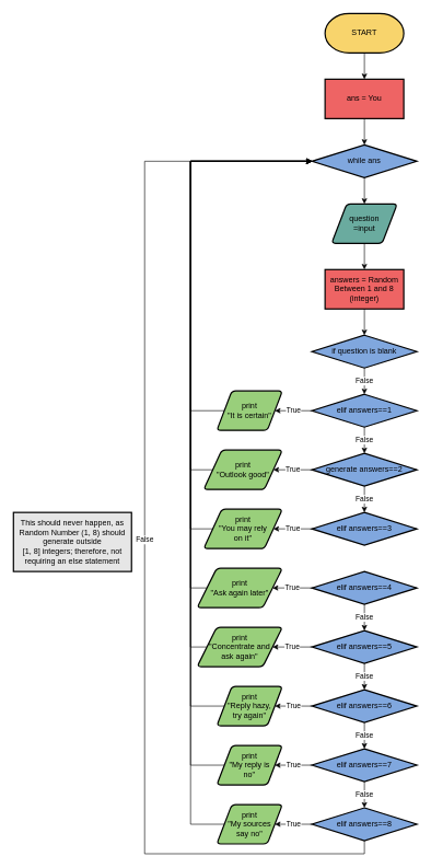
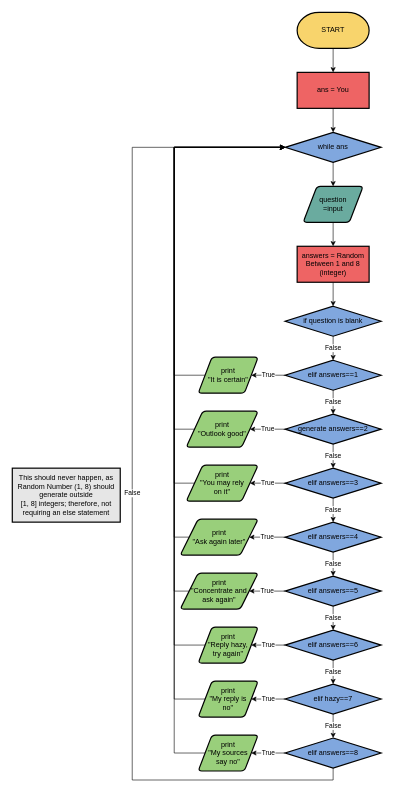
  <mxCell id="0" />
  <mxCell id="1" parent="0" />
  <mxCell id="2" style="edgeStyle=orthogonalEdgeStyle;rounded=0;orthogonalLoop=1;jettySize=auto;html=1;exitX=0.5;exitY=1;exitDx=0;exitDy=0;exitPerimeter=0;entryX=0.5;entryY=0;entryDx=0;entryDy=0;" edge="1" parent="1" source="3" target="13"><mxGeometry relative="1" as="geometry" /></mxCell>
  <mxCell id="3" value="START" style="strokeWidth=2;html=1;shape=mxgraph.flowchart.terminator;whiteSpace=wrap;fillColor=#F8d46c;strokeColor=#000000;gradientColor=none;" parent="1" vertex="1"><mxGeometry x="495" y="20" width="120" height="60" as="geometry" /></mxCell>
  <mxCell id="4" style="edgeStyle=orthogonalEdgeStyle;rounded=0;orthogonalLoop=1;jettySize=auto;html=1;exitX=0.5;exitY=1;exitDx=0;exitDy=0;entryX=0.5;entryY=0;entryDx=0;entryDy=0;" edge="1" parent="1" source="5" target="11"><mxGeometry relative="1" as="geometry" /></mxCell>
  <mxCell id="5" value="question&lt;br&gt;=input" style="shape=parallelogram;html=1;strokeWidth=2;perimeter=parallelogramPerimeter;whiteSpace=wrap;rounded=1;arcSize=12;size=0.23;fillColor=#6aab9f;" parent="1" vertex="1"><mxGeometry x="505" y="310" width="100" height="60" as="geometry" /></mxCell>
  <mxCell id="6" style="edgeStyle=orthogonalEdgeStyle;rounded=0;orthogonalLoop=1;jettySize=auto;html=1;exitX=0.5;exitY=1;exitDx=0;exitDy=0;exitPerimeter=0;entryX=0.5;entryY=0;entryDx=0;entryDy=0;" edge="1" parent="1" source="7" target="5"><mxGeometry relative="1" as="geometry" /></mxCell>
  <mxCell id="7" value="while ans" style="strokeWidth=2;html=1;shape=mxgraph.flowchart.decision;whiteSpace=wrap;fillColor=#80a7de;" parent="1" vertex="1"><mxGeometry x="475" y="220" width="160" height="50" as="geometry" /></mxCell>
  <mxCell id="8" style="edgeStyle=orthogonalEdgeStyle;rounded=0;orthogonalLoop=1;jettySize=auto;html=1;exitX=0;exitY=0.5;exitDx=0;exitDy=0;entryX=0;entryY=0.5;entryDx=0;entryDy=0;entryPerimeter=0;" edge="1" parent="1" source="9" target="7"><mxGeometry relative="1" as="geometry"><Array as="points"><mxPoint x="290" y="625" /><mxPoint x="290" y="245" /></Array></mxGeometry></mxCell>
  <mxCell id="9" value="print&lt;br&gt;&quot;It is certain&quot;" style="shape=parallelogram;html=1;strokeWidth=2;perimeter=parallelogramPerimeter;whiteSpace=wrap;rounded=1;arcSize=12;size=0.23;fillColor=#99cf7b;" parent="1" vertex="1"><mxGeometry x="330" y="595" width="100" height="60" as="geometry" /></mxCell>
  <mxCell id="10" style="edgeStyle=orthogonalEdgeStyle;rounded=0;orthogonalLoop=1;jettySize=auto;html=1;exitX=0.5;exitY=1;exitDx=0;exitDy=0;entryX=0.5;entryY=0;entryDx=0;entryDy=0;entryPerimeter=0;" edge="1" parent="1" source="11" target="18"><mxGeometry relative="1" as="geometry" /></mxCell>
  <mxCell id="11" value="answers = Random&lt;br&gt;Between 1 and 8&lt;br&gt;(integer)" style="rounded=0;whiteSpace=wrap;html=1;strokeColor=#000000;fillColor=#ee6464;gradientColor=none;strokeWidth=2;" parent="1" vertex="1"><mxGeometry x="495" y="410" width="120" height="60" as="geometry" /></mxCell>
  <mxCell id="12" style="edgeStyle=orthogonalEdgeStyle;rounded=0;orthogonalLoop=1;jettySize=auto;html=1;exitX=0.5;exitY=1;exitDx=0;exitDy=0;entryX=0.5;entryY=0;entryDx=0;entryDy=0;entryPerimeter=0;" edge="1" parent="1" source="13" target="7"><mxGeometry relative="1" as="geometry" /></mxCell>
  <mxCell id="13" value="ans = You" style="rounded=0;whiteSpace=wrap;html=1;strokeColor=#000000;fillColor=#ee6464;gradientColor=none;strokeWidth=2;" vertex="1" parent="1"><mxGeometry x="495" y="120" width="120" height="60" as="geometry" /></mxCell>
  <mxCell id="14" value="True" style="edgeStyle=orthogonalEdgeStyle;rounded=0;orthogonalLoop=1;jettySize=auto;html=1;exitX=0;exitY=0.5;exitDx=0;exitDy=0;exitPerimeter=0;entryX=1;entryY=0.5;entryDx=0;entryDy=0;" edge="1" parent="1" source="16" target="9"><mxGeometry relative="1" as="geometry" /></mxCell>
  <mxCell id="15" value="False" style="edgeStyle=orthogonalEdgeStyle;rounded=0;orthogonalLoop=1;jettySize=auto;html=1;exitX=0.5;exitY=1;exitDx=0;exitDy=0;exitPerimeter=0;entryX=0.5;entryY=0;entryDx=0;entryDy=0;entryPerimeter=0;" edge="1" parent="1" source="16" target="21"><mxGeometry relative="1" as="geometry" /></mxCell>
  <mxCell id="16" value="elif answers==1" style="strokeWidth=2;html=1;shape=mxgraph.flowchart.decision;whiteSpace=wrap;fillColor=#80a7de;" vertex="1" parent="1"><mxGeometry x="475" y="600" width="160" height="50" as="geometry" /></mxCell>
  <mxCell id="17" value="False" style="edgeStyle=orthogonalEdgeStyle;rounded=0;orthogonalLoop=1;jettySize=auto;html=1;exitX=0.5;exitY=1;exitDx=0;exitDy=0;exitPerimeter=0;entryX=0.5;entryY=0;entryDx=0;entryDy=0;entryPerimeter=0;" edge="1" parent="1" source="18" target="16"><mxGeometry relative="1" as="geometry" /></mxCell>
  <mxCell id="18" value="if question is blank" style="strokeWidth=2;html=1;shape=mxgraph.flowchart.decision;whiteSpace=wrap;fillColor=#80a7de;" vertex="1" parent="1"><mxGeometry x="475" y="510" width="160" height="50" as="geometry" /></mxCell>
  <mxCell id="19" value="True" style="edgeStyle=orthogonalEdgeStyle;rounded=0;orthogonalLoop=1;jettySize=auto;html=1;exitX=0;exitY=0.5;exitDx=0;exitDy=0;exitPerimeter=0;" edge="1" parent="1" source="21" target="23"><mxGeometry relative="1" as="geometry" /></mxCell>
  <mxCell id="20" value="False" style="edgeStyle=orthogonalEdgeStyle;rounded=0;orthogonalLoop=1;jettySize=auto;html=1;exitX=0.5;exitY=1;exitDx=0;exitDy=0;exitPerimeter=0;entryX=0.5;entryY=0;entryDx=0;entryDy=0;entryPerimeter=0;" edge="1" parent="1" source="21" target="28"><mxGeometry relative="1" as="geometry" /></mxCell>
  <mxCell id="21" value="generate answers==2" style="strokeWidth=2;html=1;shape=mxgraph.flowchart.decision;whiteSpace=wrap;fillColor=#80a7de;" vertex="1" parent="1"><mxGeometry x="475" y="690" width="160" height="50" as="geometry" /></mxCell>
  <mxCell id="22" style="edgeStyle=orthogonalEdgeStyle;rounded=0;orthogonalLoop=1;jettySize=auto;html=1;exitX=0;exitY=0.5;exitDx=0;exitDy=0;entryX=0;entryY=0.5;entryDx=0;entryDy=0;entryPerimeter=0;" edge="1" parent="1" source="23" target="7"><mxGeometry relative="1" as="geometry"><Array as="points"><mxPoint x="290" y="715" /><mxPoint x="290" y="245" /></Array></mxGeometry></mxCell>
  <mxCell id="23" value="print&lt;br&gt;&quot;Outlook good&quot;" style="shape=parallelogram;html=1;strokeWidth=2;perimeter=parallelogramPerimeter;whiteSpace=wrap;rounded=1;arcSize=12;size=0.23;fillColor=#99cf7b;" vertex="1" parent="1"><mxGeometry x="310" y="685" width="120" height="60" as="geometry" /></mxCell>
  <mxCell id="24" style="edgeStyle=orthogonalEdgeStyle;rounded=0;orthogonalLoop=1;jettySize=auto;html=1;exitX=0;exitY=0.5;exitDx=0;exitDy=0;entryX=0;entryY=0.5;entryDx=0;entryDy=0;entryPerimeter=0;" edge="1" parent="1" source="25" target="7"><mxGeometry relative="1" as="geometry"><Array as="points"><mxPoint x="290" y="805" /><mxPoint x="290" y="245" /></Array></mxGeometry></mxCell>
  <mxCell id="25" value="print&lt;br&gt;&quot;You may rely &lt;br&gt;on it&quot;" style="shape=parallelogram;html=1;strokeWidth=2;perimeter=parallelogramPerimeter;whiteSpace=wrap;rounded=1;arcSize=12;size=0.23;fillColor=#99cf7b;" vertex="1" parent="1"><mxGeometry x="310" y="775" width="120" height="60" as="geometry" /></mxCell>
+ <mxCell id="26" value="False" style="edgeStyle=orthogonalEdgeStyle;rounded=0;orthogonalLoop=1;jettySize=auto;html=1;exitX=0.5;exitY=1;exitDx=0;exitDy=0;exitPerimeter=0;entryX=0.5;entryY=0;entryDx=0;entryDy=0;entryPerimeter=0;" edge="1" parent="1" source="28" target="31"><mxGeometry relative="1" as="geometry" /></mxCell>
  <mxCell id="27" value="&lt;div&gt;&lt;meta charset=&quot;utf-8&quot;&gt;&lt;span style=&quot;color: rgb(0, 0, 0); font-family: Helvetica; font-size: 11px; font-style: normal; font-variant-ligatures: normal; font-variant-caps: normal; font-weight: 400; letter-spacing: normal; orphans: 2; text-align: center; text-indent: 0px; text-transform: none; widows: 2; word-spacing: 0px; -webkit-text-stroke-width: 0px; background-color: rgb(255, 255, 255); text-decoration-style: initial; text-decoration-color: initial; float: none; display: inline !important;&quot;&gt;True&lt;/span&gt;&lt;/div&gt;" style="edgeStyle=orthogonalEdgeStyle;rounded=0;orthogonalLoop=1;jettySize=auto;html=1;exitX=0;exitY=0.5;exitDx=0;exitDy=0;exitPerimeter=0;entryX=1;entryY=0.5;entryDx=0;entryDy=0;" edge="1" parent="1" source="28" target="25"><mxGeometry relative="1" as="geometry" /></mxCell>
  <mxCell id="28" value="elif answers==3" style="strokeWidth=2;html=1;shape=mxgraph.flowchart.decision;whiteSpace=wrap;fillColor=#80a7de;" vertex="1" parent="1"><mxGeometry x="475" y="780" width="160" height="50" as="geometry" /></mxCell>
  <mxCell id="29" value="False" style="edgeStyle=orthogonalEdgeStyle;rounded=0;orthogonalLoop=1;jettySize=auto;html=1;exitX=0.5;exitY=1;exitDx=0;exitDy=0;exitPerimeter=0;entryX=0.5;entryY=0;entryDx=0;entryDy=0;entryPerimeter=0;" edge="1" parent="1" source="31" target="34"><mxGeometry relative="1" as="geometry" /></mxCell>
  <mxCell id="30" value="&lt;div&gt;&lt;meta charset=&quot;utf-8&quot;&gt;&lt;span style=&quot;color: rgb(0, 0, 0); font-family: Helvetica; font-size: 11px; font-style: normal; font-variant-ligatures: normal; font-variant-caps: normal; font-weight: 400; letter-spacing: normal; orphans: 2; text-align: center; text-indent: 0px; text-transform: none; widows: 2; word-spacing: 0px; -webkit-text-stroke-width: 0px; background-color: rgb(255, 255, 255); text-decoration-style: initial; text-decoration-color: initial; float: none; display: inline !important;&quot;&gt;True&lt;/span&gt;&lt;/div&gt;" style="edgeStyle=orthogonalEdgeStyle;rounded=0;orthogonalLoop=1;jettySize=auto;html=1;exitX=0;exitY=0.5;exitDx=0;exitDy=0;exitPerimeter=0;entryX=1;entryY=0.5;entryDx=0;entryDy=0;" edge="1" parent="1" source="31" target="45"><mxGeometry relative="1" as="geometry" /></mxCell>
  <mxCell id="31" value="elif answers==4" style="strokeWidth=2;html=1;shape=mxgraph.flowchart.decision;whiteSpace=wrap;fillColor=#80a7de;" vertex="1" parent="1"><mxGeometry x="475" y="870" width="160" height="50" as="geometry" /></mxCell>
  <mxCell id="32" value="False" style="edgeStyle=orthogonalEdgeStyle;rounded=0;orthogonalLoop=1;jettySize=auto;html=1;exitX=0.5;exitY=1;exitDx=0;exitDy=0;exitPerimeter=0;entryX=0.5;entryY=0;entryDx=0;entryDy=0;entryPerimeter=0;" edge="1" parent="1" source="34" target="37"><mxGeometry relative="1" as="geometry" /></mxCell>
  <mxCell id="33" value="&lt;div&gt;&lt;meta charset=&quot;utf-8&quot;&gt;&lt;span style=&quot;color: rgb(0, 0, 0); font-family: Helvetica; font-size: 11px; font-style: normal; font-variant-ligatures: normal; font-variant-caps: normal; font-weight: 400; letter-spacing: normal; orphans: 2; text-align: center; text-indent: 0px; text-transform: none; widows: 2; word-spacing: 0px; -webkit-text-stroke-width: 0px; background-color: rgb(255, 255, 255); text-decoration-style: initial; text-decoration-color: initial; float: none; display: inline !important;&quot;&gt;True&lt;/span&gt;&lt;/div&gt;" style="edgeStyle=orthogonalEdgeStyle;rounded=0;orthogonalLoop=1;jettySize=auto;html=1;exitX=0;exitY=0.5;exitDx=0;exitDy=0;exitPerimeter=0;entryX=1;entryY=0.5;entryDx=0;entryDy=0;" edge="1" parent="1" source="34" target="47"><mxGeometry relative="1" as="geometry" /></mxCell>
  <mxCell id="34" value="elif answers==5" style="strokeWidth=2;html=1;shape=mxgraph.flowchart.decision;whiteSpace=wrap;fillColor=#80a7de;" vertex="1" parent="1"><mxGeometry x="475" y="960" width="160" height="50" as="geometry" /></mxCell>
  <mxCell id="35" value="False" style="edgeStyle=orthogonalEdgeStyle;rounded=0;orthogonalLoop=1;jettySize=auto;html=1;exitX=0.5;exitY=1;exitDx=0;exitDy=0;exitPerimeter=0;entryX=0.5;entryY=0;entryDx=0;entryDy=0;entryPerimeter=0;" edge="1" parent="1" source="37" target="40"><mxGeometry relative="1" as="geometry" /></mxCell>
  <mxCell id="36" value="&lt;div&gt;&lt;meta charset=&quot;utf-8&quot;&gt;&lt;span style=&quot;color: rgb(0, 0, 0); font-family: Helvetica; font-size: 11px; font-style: normal; font-variant-ligatures: normal; font-variant-caps: normal; font-weight: 400; letter-spacing: normal; orphans: 2; text-align: center; text-indent: 0px; text-transform: none; widows: 2; word-spacing: 0px; -webkit-text-stroke-width: 0px; background-color: rgb(255, 255, 255); text-decoration-style: initial; text-decoration-color: initial; float: none; display: inline !important;&quot;&gt;True&lt;/span&gt;&lt;/div&gt;" style="edgeStyle=orthogonalEdgeStyle;rounded=0;orthogonalLoop=1;jettySize=auto;html=1;exitX=0;exitY=0.5;exitDx=0;exitDy=0;exitPerimeter=0;entryX=1;entryY=0.5;entryDx=0;entryDy=0;" edge="1" parent="1" source="37" target="49"><mxGeometry relative="1" as="geometry" /></mxCell>
  <mxCell id="37" value="elif answers==6" style="strokeWidth=2;html=1;shape=mxgraph.flowchart.decision;whiteSpace=wrap;fillColor=#80a7de;" vertex="1" parent="1"><mxGeometry x="475" y="1050" width="160" height="50" as="geometry" /></mxCell>
  <mxCell id="38" value="False" style="edgeStyle=orthogonalEdgeStyle;rounded=0;orthogonalLoop=1;jettySize=auto;html=1;exitX=0.5;exitY=1;exitDx=0;exitDy=0;exitPerimeter=0;entryX=0.5;entryY=0;entryDx=0;entryDy=0;entryPerimeter=0;" edge="1" parent="1" source="40" target="43"><mxGeometry relative="1" as="geometry" /></mxCell>
  <mxCell id="39" value="&lt;div&gt;&lt;meta charset=&quot;utf-8&quot;&gt;&lt;span style=&quot;color: rgb(0, 0, 0); font-family: Helvetica; font-size: 11px; font-style: normal; font-variant-ligatures: normal; font-variant-caps: normal; font-weight: 400; letter-spacing: normal; orphans: 2; text-align: center; text-indent: 0px; text-transform: none; widows: 2; word-spacing: 0px; -webkit-text-stroke-width: 0px; background-color: rgb(255, 255, 255); text-decoration-style: initial; text-decoration-color: initial; float: none; display: inline !important;&quot;&gt;True&lt;/span&gt;&lt;/div&gt;" style="edgeStyle=orthogonalEdgeStyle;rounded=0;orthogonalLoop=1;jettySize=auto;html=1;exitX=0;exitY=0.5;exitDx=0;exitDy=0;exitPerimeter=0;entryX=1;entryY=0.5;entryDx=0;entryDy=0;" edge="1" parent="1" source="40" target="51"><mxGeometry relative="1" as="geometry" /></mxCell>
- <mxCell id="40" value="elif answers==7" style="strokeWidth=2;html=1;shape=mxgraph.flowchart.decision;whiteSpace=wrap;fillColor=#80a7de;" vertex="1" parent="1"><mxGeometry x="475" y="1140" width="160" height="50" as="geometry" /></mxCell>
+ <mxCell id="40" value="elif hazy==7" style="strokeWidth=2;html=1;shape=mxgraph.flowchart.decision;whiteSpace=wrap;fillColor=#80a7de;" vertex="1" parent="1"><mxGeometry x="475" y="1140" width="160" height="50" as="geometry" /></mxCell>
  <mxCell id="41" value="&lt;div&gt;&lt;meta charset=&quot;utf-8&quot;&gt;&lt;span style=&quot;color: rgb(0, 0, 0); font-family: Helvetica; font-size: 11px; font-style: normal; font-variant-ligatures: normal; font-variant-caps: normal; font-weight: 400; letter-spacing: normal; orphans: 2; text-align: center; text-indent: 0px; text-transform: none; widows: 2; word-spacing: 0px; -webkit-text-stroke-width: 0px; background-color: rgb(255, 255, 255); text-decoration-style: initial; text-decoration-color: initial; float: none; display: inline !important;&quot;&gt;True&lt;/span&gt;&lt;/div&gt;" style="edgeStyle=orthogonalEdgeStyle;rounded=0;orthogonalLoop=1;jettySize=auto;html=1;exitX=0;exitY=0.5;exitDx=0;exitDy=0;exitPerimeter=0;entryX=1;entryY=0.5;entryDx=0;entryDy=0;" edge="1" parent="1" source="43" target="53"><mxGeometry relative="1" as="geometry" /></mxCell>
  <mxCell id="42" value="False" style="edgeStyle=orthogonalEdgeStyle;rounded=0;orthogonalLoop=1;jettySize=auto;html=1;exitX=0.5;exitY=1;exitDx=0;exitDy=0;exitPerimeter=0;entryX=0;entryY=0.5;entryDx=0;entryDy=0;entryPerimeter=0;" edge="1" parent="1" source="43" target="7"><mxGeometry relative="1" as="geometry"><Array as="points"><mxPoint x="555" y="1300" /><mxPoint x="220" y="1300" /><mxPoint x="220" y="245" /></Array></mxGeometry></mxCell>
  <mxCell id="43" value="elif answers==8" style="strokeWidth=2;html=1;shape=mxgraph.flowchart.decision;whiteSpace=wrap;fillColor=#80a7de;" vertex="1" parent="1"><mxGeometry x="475" y="1230" width="160" height="50" as="geometry" /></mxCell>
  <mxCell id="44" style="edgeStyle=orthogonalEdgeStyle;rounded=0;orthogonalLoop=1;jettySize=auto;html=1;exitX=0;exitY=0.5;exitDx=0;exitDy=0;entryX=0;entryY=0.5;entryDx=0;entryDy=0;entryPerimeter=0;" edge="1" parent="1" source="45" target="7"><mxGeometry relative="1" as="geometry"><Array as="points"><mxPoint x="290" y="895" /><mxPoint x="290" y="245" /></Array></mxGeometry></mxCell>
  <mxCell id="45" value="print&lt;br&gt;&quot;Ask again later&quot;" style="shape=parallelogram;html=1;strokeWidth=2;perimeter=parallelogramPerimeter;whiteSpace=wrap;rounded=1;arcSize=12;size=0.23;fillColor=#99cf7b;" vertex="1" parent="1"><mxGeometry x="300" y="865" width="130" height="60" as="geometry" /></mxCell>
  <mxCell id="46" style="edgeStyle=orthogonalEdgeStyle;rounded=0;orthogonalLoop=1;jettySize=auto;html=1;exitX=0;exitY=0.5;exitDx=0;exitDy=0;entryX=0;entryY=0.5;entryDx=0;entryDy=0;entryPerimeter=0;" edge="1" parent="1" source="47" target="7"><mxGeometry relative="1" as="geometry"><Array as="points"><mxPoint x="290" y="985" /><mxPoint x="290" y="245" /></Array></mxGeometry></mxCell>
  <mxCell id="47" value="print&lt;br&gt;&quot;Concentrate and &lt;br&gt;ask again&quot;" style="shape=parallelogram;html=1;strokeWidth=2;perimeter=parallelogramPerimeter;whiteSpace=wrap;rounded=1;arcSize=12;size=0.23;fillColor=#99cf7b;" vertex="1" parent="1"><mxGeometry x="300" y="955" width="130" height="60" as="geometry" /></mxCell>
  <mxCell id="48" style="edgeStyle=orthogonalEdgeStyle;rounded=0;orthogonalLoop=1;jettySize=auto;html=1;exitX=0;exitY=0.5;exitDx=0;exitDy=0;entryX=0;entryY=0.5;entryDx=0;entryDy=0;entryPerimeter=0;" edge="1" parent="1" source="49" target="7"><mxGeometry relative="1" as="geometry"><Array as="points"><mxPoint x="290" y="1075" /><mxPoint x="290" y="245" /></Array></mxGeometry></mxCell>
  <mxCell id="49" value="print&lt;br&gt;&quot;Reply hazy,&lt;br&gt;try again&quot;" style="shape=parallelogram;html=1;strokeWidth=2;perimeter=parallelogramPerimeter;whiteSpace=wrap;rounded=1;arcSize=12;size=0.23;fillColor=#99cf7b;" vertex="1" parent="1"><mxGeometry x="330" y="1045" width="100" height="60" as="geometry" /></mxCell>
  <mxCell id="50" style="edgeStyle=orthogonalEdgeStyle;rounded=0;orthogonalLoop=1;jettySize=auto;html=1;exitX=0;exitY=0.5;exitDx=0;exitDy=0;entryX=0;entryY=0.5;entryDx=0;entryDy=0;entryPerimeter=0;" edge="1" parent="1" source="51" target="7"><mxGeometry relative="1" as="geometry"><Array as="points"><mxPoint x="290" y="1165" /><mxPoint x="290" y="245" /></Array></mxGeometry></mxCell>
  <mxCell id="51" value="print&lt;br&gt;&quot;My reply is&lt;br&gt;no&quot;" style="shape=parallelogram;html=1;strokeWidth=2;perimeter=parallelogramPerimeter;whiteSpace=wrap;rounded=1;arcSize=12;size=0.23;fillColor=#99cf7b;" vertex="1" parent="1"><mxGeometry x="330" y="1135" width="100" height="60" as="geometry" /></mxCell>
  <mxCell id="52" style="edgeStyle=orthogonalEdgeStyle;rounded=0;orthogonalLoop=1;jettySize=auto;html=1;exitX=0;exitY=0.5;exitDx=0;exitDy=0;entryX=0;entryY=0.5;entryDx=0;entryDy=0;entryPerimeter=0;" edge="1" parent="1" source="53" target="7"><mxGeometry relative="1" as="geometry"><Array as="points"><mxPoint x="290" y="1255" /><mxPoint x="290" y="245" /></Array></mxGeometry></mxCell>
  <mxCell id="53" value="print&lt;br&gt;&quot;My sources&lt;br&gt;say no&quot;" style="shape=parallelogram;html=1;strokeWidth=2;perimeter=parallelogramPerimeter;whiteSpace=wrap;rounded=1;arcSize=12;size=0.23;fillColor=#99cf7b;" vertex="1" parent="1"><mxGeometry x="330" y="1225" width="100" height="60" as="geometry" /></mxCell>
  <mxCell id="54" value="This should never happen, as Random Number (1, 8) should generate outside &lt;br&gt;[1, 8] integers; therefore, not requiring an else statement" style="rounded=0;whiteSpace=wrap;html=1;strokeWidth=2;fillColor=#E6E6E6;fontColor=#000000;" vertex="1" parent="1"><mxGeometry x="20" y="780" width="180" height="90" as="geometry" /></mxCell>
